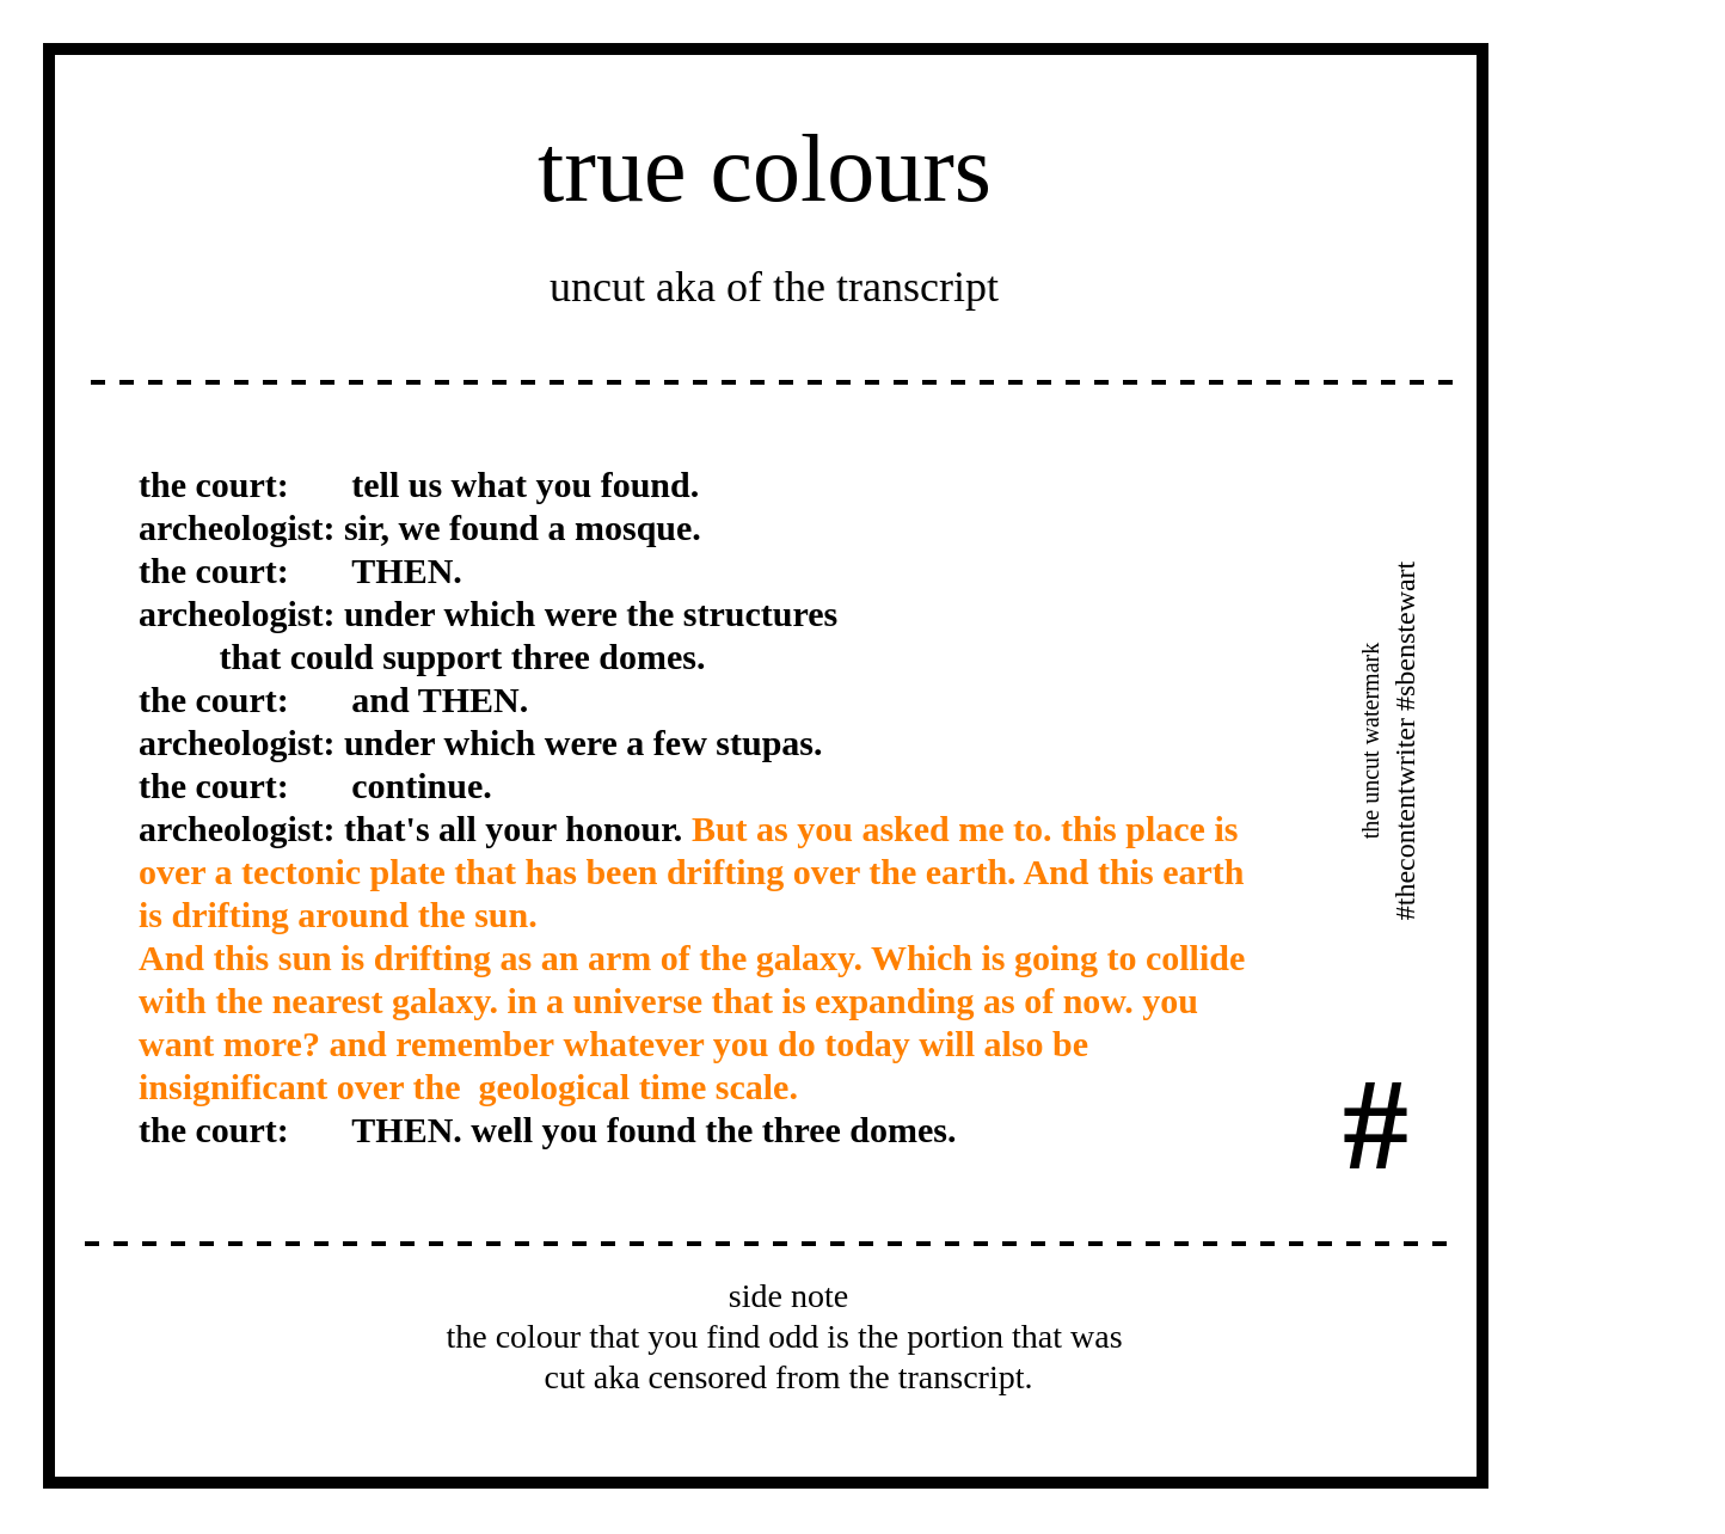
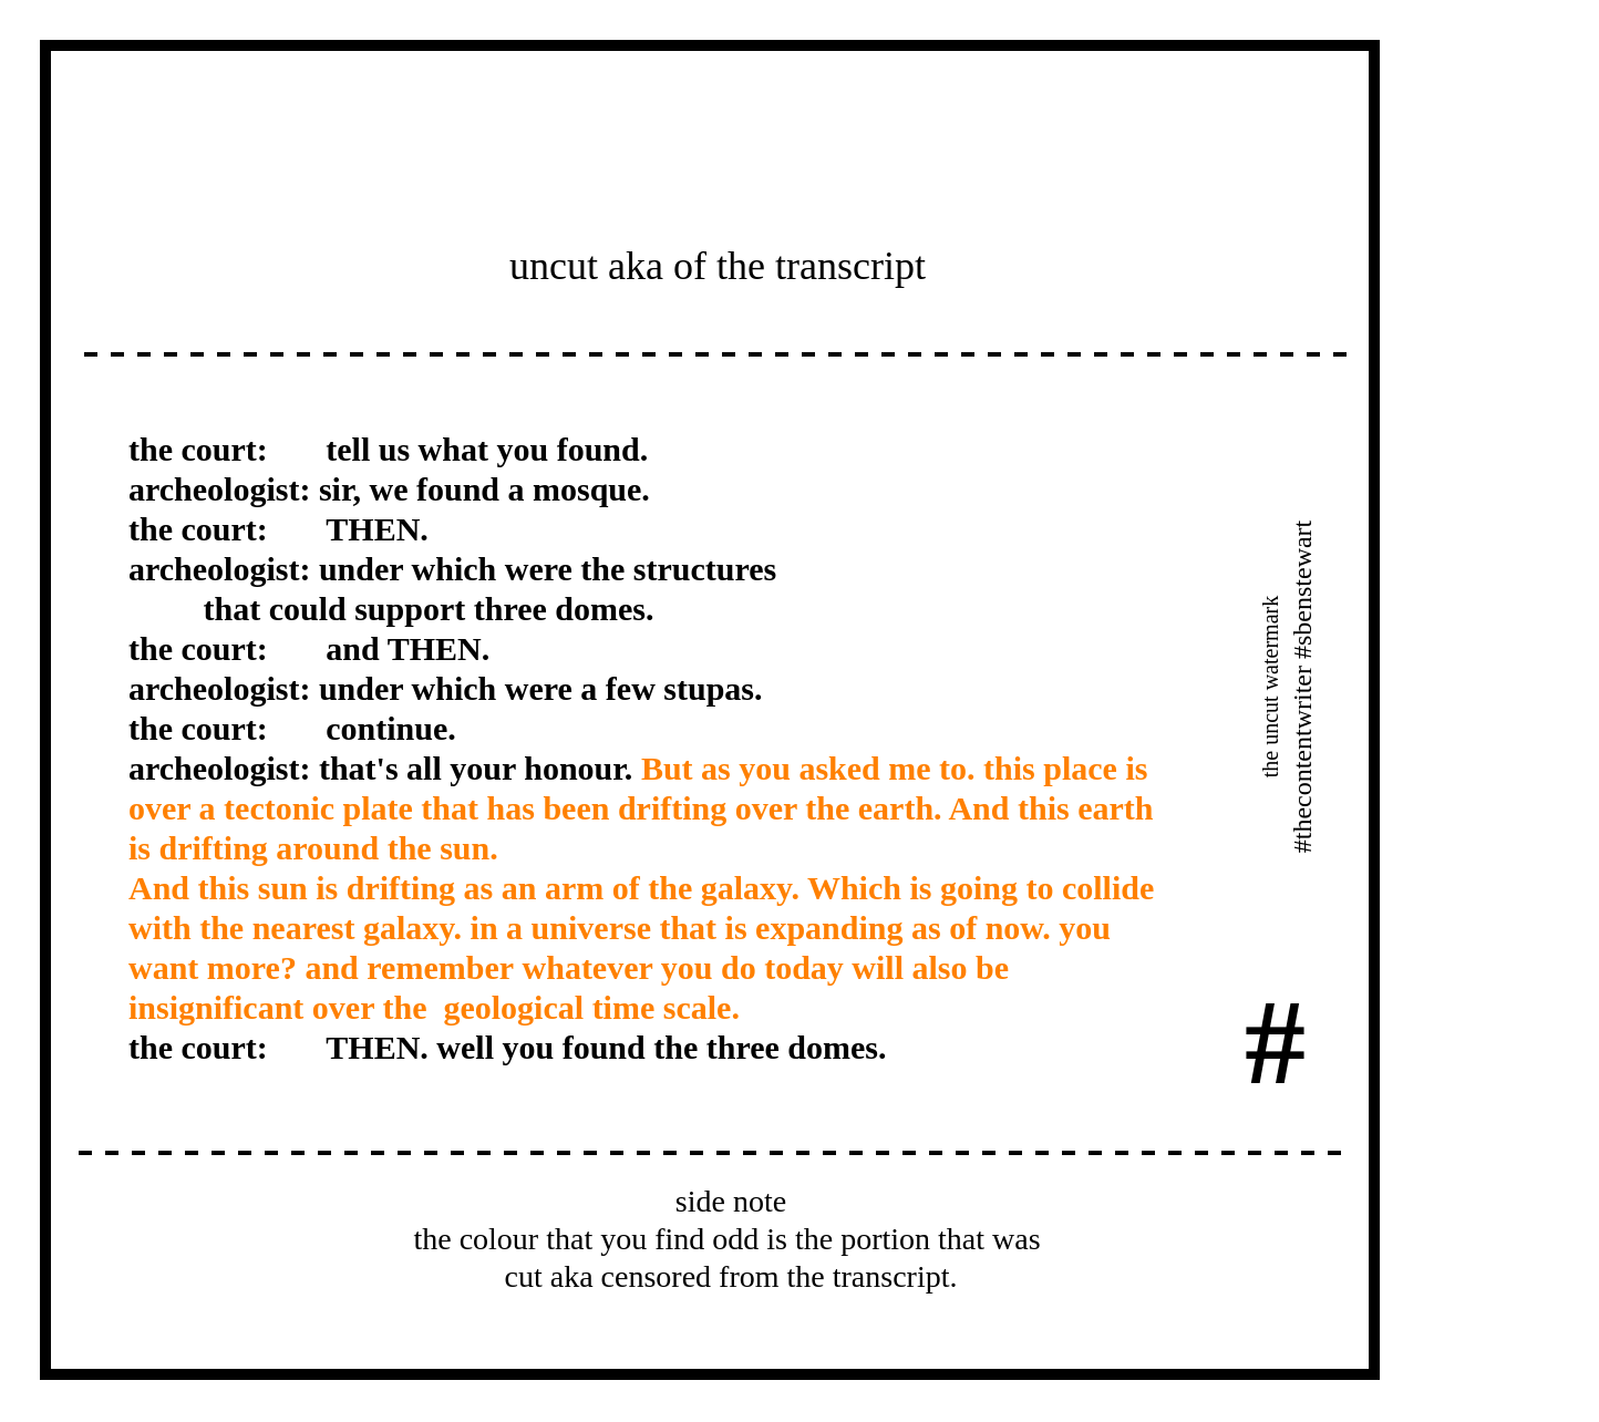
  <mxCell id="0" />
  <mxCell id="1" parent="0" />
  <mxCell id="2" value="" style="whiteSpace=wrap;html=1;aspect=fixed;strokeWidth=5;fillColor=none;" parent="1" vertex="1"><mxGeometry x="20" y="20" width="600" height="600" as="geometry" /></mxCell>
  <mxCell id="3" value="&lt;font style=&quot;font-size: 15px&quot;&gt;&lt;font face=&quot;xkcd&quot; style=&quot;font-size: 15px&quot;&gt;&lt;b&gt;the court:&amp;nbsp; &amp;nbsp; &amp;nbsp; &amp;nbsp;tell us what you found.&lt;/b&gt;&lt;br&gt;&lt;b&gt;archeologist&lt;/b&gt;&lt;b&gt;: sir, we found a mosque.&lt;br&gt;&lt;/b&gt;&lt;/font&gt;&lt;b style=&quot;font-family: &amp;#34;xkcd&amp;#34;&quot;&gt;the court:&amp;nbsp; &amp;nbsp; &amp;nbsp; &lt;/b&gt;&lt;b style=&quot;font-family: &amp;#34;xkcd&amp;#34;&quot;&gt;&amp;nbsp;THEN.&lt;/b&gt;&lt;br style=&quot;font-family: &amp;#34;xkcd&amp;#34;&quot;&gt;&lt;span style=&quot;font-family: &amp;#34;xkcd&amp;#34;&quot;&gt;&lt;b&gt;archeologist&lt;/b&gt;&lt;/span&gt;&lt;b style=&quot;font-family: &amp;#34;xkcd&amp;#34;&quot;&gt;: under which were the structures&amp;nbsp; &amp;nbsp; &amp;nbsp; &amp;nbsp; &amp;nbsp; &amp;nbsp; &amp;nbsp; &amp;nbsp; &amp;nbsp; &amp;nbsp; &amp;nbsp; &amp;nbsp; &amp;nbsp; &amp;nbsp; &amp;nbsp; &amp;nbsp; &amp;nbsp; &amp;nbsp; &amp;nbsp; &amp;nbsp; &amp;nbsp; &amp;nbsp; &amp;nbsp; &amp;nbsp; &amp;nbsp; &amp;nbsp; &amp;nbsp; &amp;nbsp; &amp;nbsp;that could support three domes.&lt;br&gt;&lt;/b&gt;&lt;b style=&quot;font-family: &amp;#34;xkcd&amp;#34;&quot;&gt;the court:&amp;nbsp; &amp;nbsp; &amp;nbsp; &amp;nbsp;&lt;/b&gt;&lt;b style=&quot;font-family: &amp;#34;xkcd&amp;#34;&quot;&gt;and THEN.&lt;/b&gt;&lt;br style=&quot;font-family: &amp;#34;xkcd&amp;#34;&quot;&gt;&lt;span style=&quot;font-family: &amp;#34;xkcd&amp;#34;&quot;&gt;&lt;b&gt;archeologist&lt;/b&gt;&lt;/span&gt;&lt;b style=&quot;font-family: &amp;#34;xkcd&amp;#34;&quot;&gt;: under which were a few stupas.&lt;br&gt;&lt;/b&gt;&lt;b style=&quot;font-family: &amp;#34;xkcd&amp;#34;&quot;&gt;the court:&amp;nbsp; &amp;nbsp; &amp;nbsp; &amp;nbsp;continue&lt;/b&gt;&lt;b style=&quot;font-family: &amp;#34;xkcd&amp;#34;&quot;&gt;.&lt;/b&gt;&lt;br style=&quot;font-family: &amp;#34;xkcd&amp;#34;&quot;&gt;&lt;span style=&quot;font-family: &amp;#34;xkcd&amp;#34;&quot;&gt;&lt;b&gt;archeologist&lt;/b&gt;&lt;/span&gt;&lt;b style=&quot;font-family: &amp;#34;xkcd&amp;#34;&quot;&gt;: that's all your honour. &lt;font color=&quot;#ff8000&quot;&gt;But as you asked me to. this place is over a tectonic plate that has been drifting over the earth. And this earth is drifting around the sun. &lt;br&gt;And this sun is drifting as an arm of the galaxy. Which is going to collide with the nearest galaxy. in a universe that is expanding as of now. you want more?&amp;nbsp;&lt;/font&gt;&lt;/b&gt;&lt;/font&gt;&lt;font color=&quot;#ff8000&quot;&gt;&lt;b style=&quot;font-family: &amp;#34;xkcd&amp;#34; ; font-size: 15px&quot;&gt;and &lt;/b&gt;&lt;font face=&quot;xkcd&quot;&gt;&lt;span style=&quot;font-size: 15px&quot;&gt;&lt;b&gt;remember&lt;/b&gt;&lt;/span&gt;&lt;/font&gt;&lt;b style=&quot;font-family: &amp;#34;xkcd&amp;#34; ; font-size: 15px&quot;&gt;&amp;nbsp;whatever you do today will also be insignificant over the&amp;nbsp;&amp;nbsp;&lt;/b&gt;&lt;font face=&quot;xkcd&quot;&gt;&lt;span style=&quot;font-size: 15px&quot;&gt;&lt;b&gt;geological&lt;/b&gt;&lt;/span&gt;&lt;/font&gt;&lt;b style=&quot;font-family: &amp;#34;xkcd&amp;#34; ; font-size: 15px&quot;&gt;&amp;nbsp;time scale.&lt;/b&gt;&lt;br&gt;&lt;/font&gt;&lt;b style=&quot;font-size: 15px ; font-family: &amp;#34;xkcd&amp;#34;&quot;&gt;the court:&amp;nbsp; &amp;nbsp; &amp;nbsp;&amp;nbsp;&lt;/b&gt;&lt;b style=&quot;font-size: 15px ; font-family: &amp;#34;xkcd&amp;#34;&quot;&gt;&amp;nbsp;THEN. well you found the three domes.&lt;/b&gt;&lt;font face=&quot;xkcd&quot;&gt;&lt;br&gt;&lt;/font&gt;" style="text;html=1;strokeColor=none;fillColor=none;align=left;verticalAlign=middle;whiteSpace=wrap;rounded=0;" parent="1" vertex="1"><mxGeometry x="56" y="157" width="474" height="360" as="geometry" /></mxCell>
- <mxCell id="4" value="&lt;span style=&quot;font-family: &amp;#34;xkcd&amp;#34; ; font-size: 40px&quot;&gt;true colours&lt;/span&gt;&lt;font face=&quot;xkcd&quot;&gt;&lt;br&gt;&lt;/font&gt;" style="text;html=1;strokeColor=none;fillColor=none;align=center;verticalAlign=middle;whiteSpace=wrap;rounded=0;" parent="1" vertex="1"><mxGeometry x="110" y="60" width="420" height="20" as="geometry" /></mxCell>
  <mxCell id="5" value="&lt;p&gt;&lt;font face=&quot;xkcd&quot;&gt;&lt;span style=&quot;font-size: 18px&quot;&gt;uncut aka of the transcript&lt;/span&gt;&lt;/font&gt;&lt;/p&gt;" style="text;html=1;strokeColor=none;fillColor=none;align=center;verticalAlign=middle;whiteSpace=wrap;rounded=0;" parent="1" vertex="1"><mxGeometry x="84" y="110" width="480" height="20" as="geometry" /></mxCell>
  <mxCell id="6" value="" style="endArrow=none;dashed=1;html=1;strokeWidth=2;" parent="1" edge="1"><mxGeometry width="50" height="50" relative="1" as="geometry"><mxPoint x="607.5" y="159.5" as="sourcePoint" /><mxPoint x="32.5" y="159.5" as="targetPoint" /></mxGeometry></mxCell>
  <mxCell id="7" value="" style="endArrow=none;dashed=1;html=1;strokeWidth=2;" parent="1" edge="1"><mxGeometry width="50" height="50" relative="1" as="geometry"><mxPoint x="605" y="520" as="sourcePoint" /><mxPoint x="30" y="520" as="targetPoint" /></mxGeometry></mxCell>
  <mxCell id="8" value="&lt;font face=&quot;xkcd&quot;&gt;&lt;span style=&quot;font-size: 14px&quot;&gt;side note &lt;br&gt;&lt;/span&gt;&lt;/font&gt;&lt;div style=&quot;font-family: &amp;#34;xkcd&amp;#34; ; font-size: 14px&quot;&gt;the colour that you find odd is the portion that was&amp;nbsp;&lt;/div&gt;&lt;div style=&quot;font-family: &amp;#34;xkcd&amp;#34; ; font-size: 14px&quot;&gt;cut aka censored from the transcript.&lt;/div&gt;" style="text;html=1;strokeColor=none;fillColor=none;align=center;verticalAlign=middle;whiteSpace=wrap;rounded=0;" parent="1" vertex="1"><mxGeometry x="100" y="550" width="460" height="20" as="geometry" /></mxCell>
  <mxCell id="9" value="&lt;font face=&quot;xkcd&quot;&gt;&lt;font style=&quot;font-size: 10px&quot;&gt;the uncut watermark&lt;/font&gt;&lt;br&gt;#thecontentwriter #sbenstewart&lt;br&gt;&lt;/font&gt;" style="text;html=1;strokeColor=none;fillColor=none;align=center;verticalAlign=middle;whiteSpace=wrap;rounded=0;rotation=-90;" parent="1" vertex="1"><mxGeometry x="460" y="300" width="240" height="20" as="geometry" /></mxCell>
  <mxCell id="10" value="&lt;font face=&quot;xkcd&quot;&gt;&lt;b&gt;&lt;font style=&quot;font-size: 55px&quot;&gt;#&lt;/font&gt;&lt;/b&gt;&lt;br&gt;&lt;/font&gt;" style="text;html=1;strokeColor=none;fillColor=none;align=left;verticalAlign=middle;whiteSpace=wrap;rounded=0;" parent="1" vertex="1"><mxGeometry x="560" y="460" width="27" height="20" as="geometry" /></mxCell>
